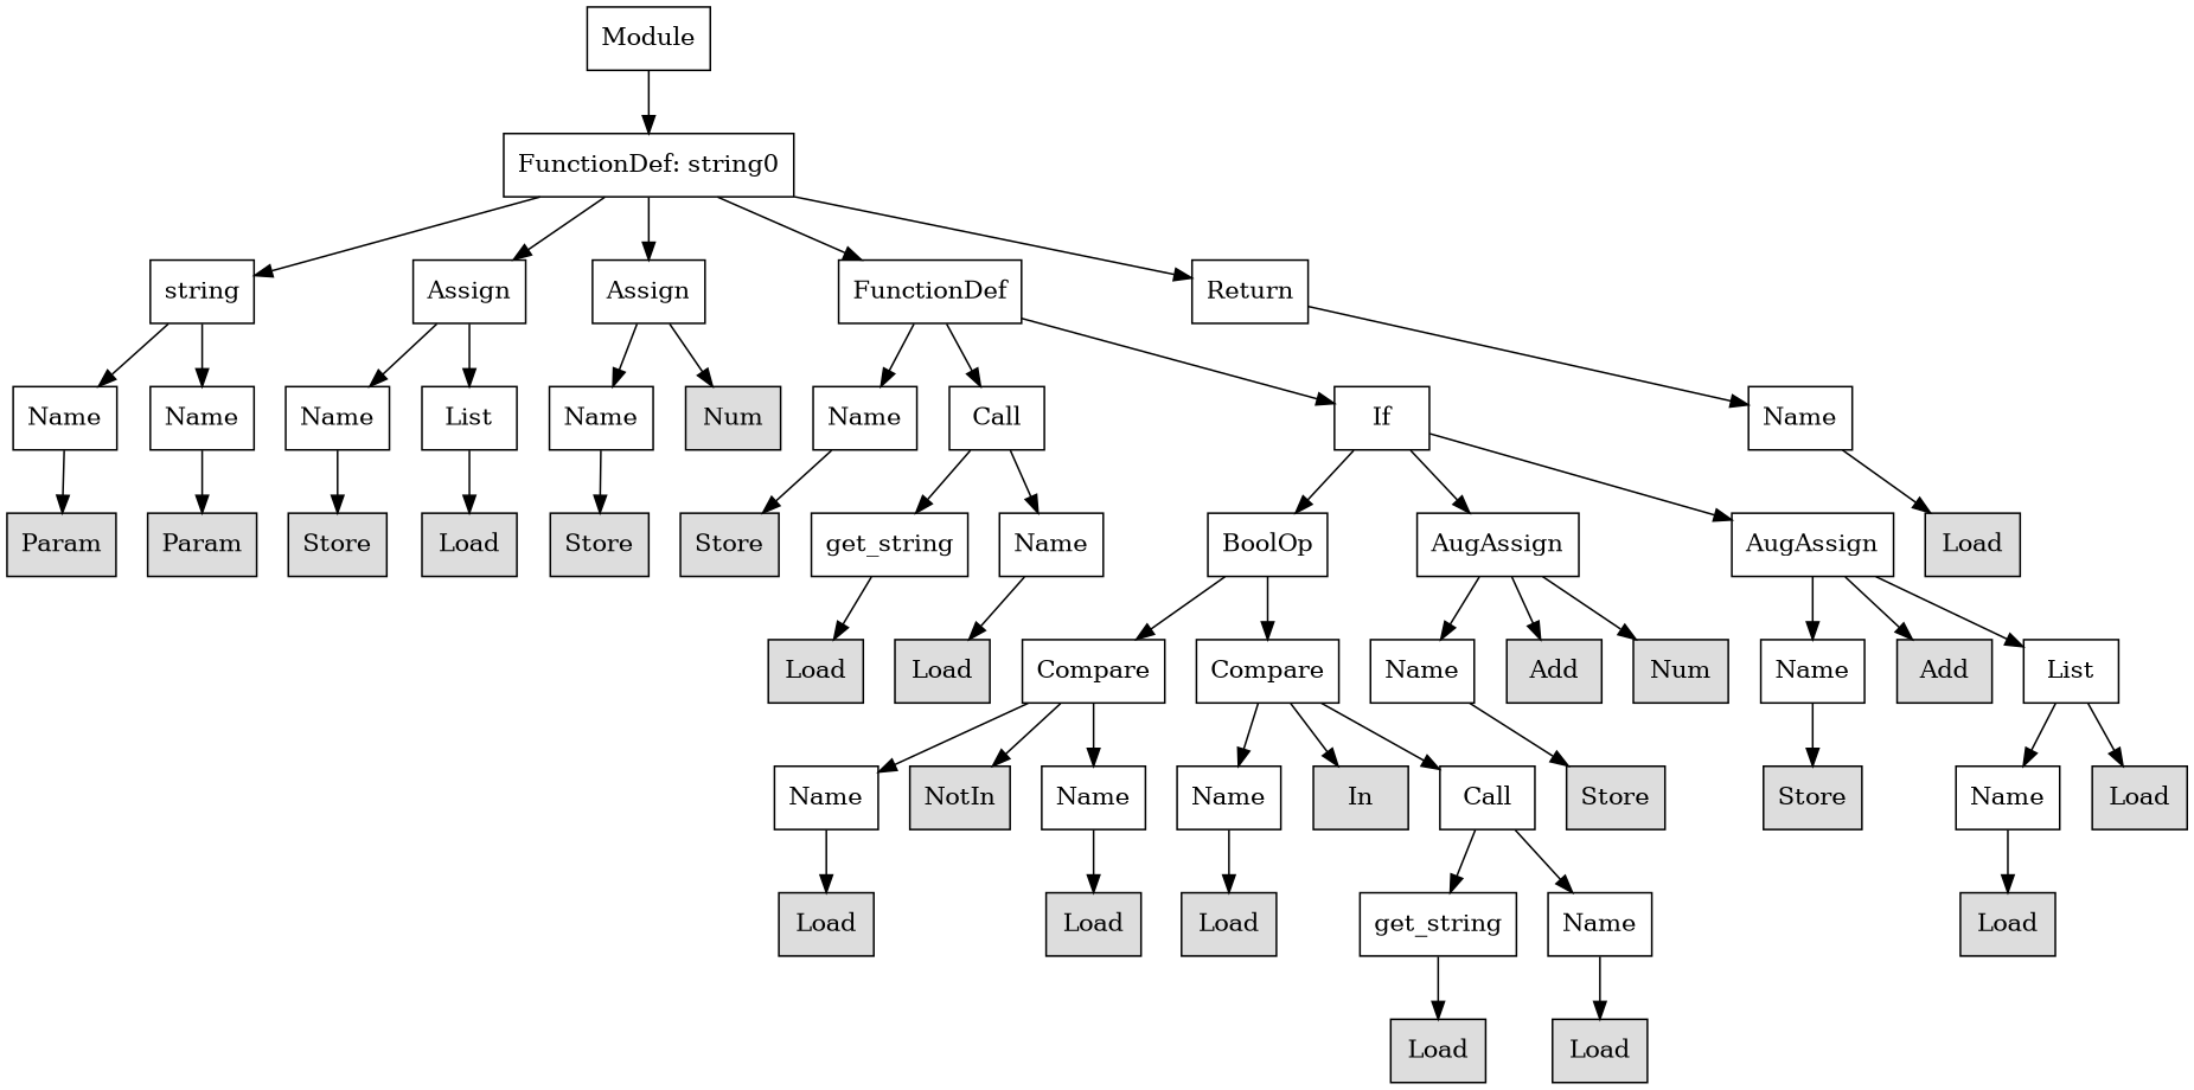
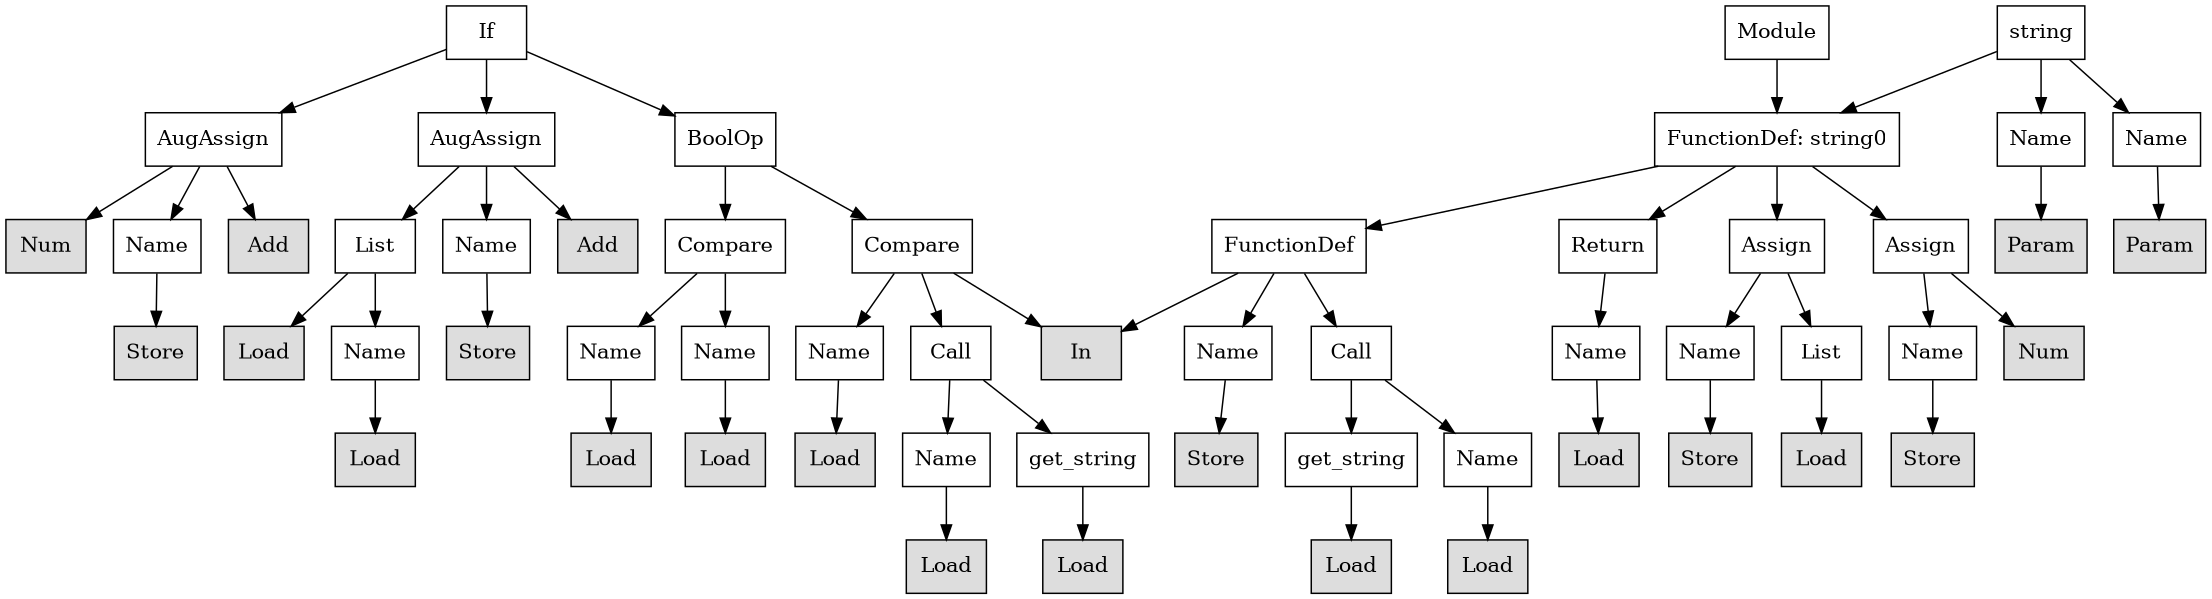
  digraph {
    node [shape=rect]
    n1 [label=Module]
    n2 [label="FunctionDef: string0"]
    n3 [label=string]
    n4 [label=Assign]
    n5 [label=Assign]
    n6 [label=FunctionDef]
    n7 [label=Return]
    n8 [label=Name]
    n9 [label=Name]
    n10 [label=Name]
    n11 [label=List]
    n12 [label=Name]
    n13 [fillcolor="#dddddd" label=Num style=filled]
    n14 [label=Name]
    n15 [label=Call]
    n16 [label=If]
    n17 [label=Name]
    n18 [fillcolor="#dddddd" label=Param style=filled]
    n19 [fillcolor="#dddddd" label=Param style=filled]
    n20 [fillcolor="#dddddd" label=Store style=filled]
    n21 [fillcolor="#dddddd" label=Load style=filled]
    n22 [fillcolor="#dddddd" label=Store style=filled]
    n23 [fillcolor="#dddddd" label=Store style=filled]
    n24 [label=get_string]
    n25 [label=Name]
    n26 [label=BoolOp]
    n27 [label=AugAssign]
    n28 [label=AugAssign]
    n29 [fillcolor="#dddddd" label=Load style=filled]
    n30 [fillcolor="#dddddd" label=Load style=filled]
    n31 [fillcolor="#dddddd" label=Load style=filled]
    n32 [label=Compare]
    n33 [label=Compare]
    n34 [label=Name]
    n35 [fillcolor="#dddddd" label=Add style=filled]
    n36 [fillcolor="#dddddd" label=Num style=filled]
    n37 [label=Name]
    n38 [fillcolor="#dddddd" label=Add style=filled]
    n39 [label=List]
    n40 [label=Name]
-   n41 [fillcolor="#dddddd" label=NotIn style=filled]
    n42 [label=Name]
    n43 [label=Name]
    n44 [fillcolor="#dddddd" label=In style=filled]
    n45 [label=Call]
    n46 [fillcolor="#dddddd" label=Store style=filled]
    n47 [fillcolor="#dddddd" label=Store style=filled]
    n48 [label=Name]
    n49 [fillcolor="#dddddd" label=Load style=filled]
    n50 [fillcolor="#dddddd" label=Load style=filled]
    n51 [fillcolor="#dddddd" label=Load style=filled]
    n52 [fillcolor="#dddddd" label=Load style=filled]
    n53 [label=get_string]
    n54 [label=Name]
    n55 [fillcolor="#dddddd" label=Load style=filled]
    n56 [fillcolor="#dddddd" label=Load style=filled]
    n57 [fillcolor="#dddddd" label=Load style=filled]
    n1 -> n2
-   n2 -> n3
+   n3 -> n2
    n2 -> n4
    n2 -> n5
    n2 -> n6
    n2 -> n7
    n3 -> n8
    n3 -> n9
    n4 -> n10
    n4 -> n11
    n5 -> n12
    n5 -> n13
    n6 -> n14
    n6 -> n15
-   n6 -> n16
+   n6 -> n44
    n7 -> n17
    n8 -> n18
    n9 -> n19
    n10 -> n20
    n11 -> n21
    n12 -> n22
    n14 -> n23
    n15 -> n24
    n15 -> n25
    n16 -> n26
    n16 -> n27
    n16 -> n28
    n17 -> n29
    n24 -> n30
    n25 -> n31
    n26 -> n32
    n26 -> n33
    n27 -> n34
    n27 -> n35
    n27 -> n36
    n28 -> n37
    n28 -> n38
    n28 -> n39
    n32 -> n40
-   n32 -> n41
    n32 -> n42
    n33 -> n43
    n33 -> n44
    n33 -> n45
    n34 -> n46
    n37 -> n47
    n39 -> n48
    n39 -> n49
    n40 -> n50
    n42 -> n51
    n43 -> n52
    n45 -> n53
    n45 -> n54
    n48 -> n55
    n53 -> n56
    n54 -> n57
  }
